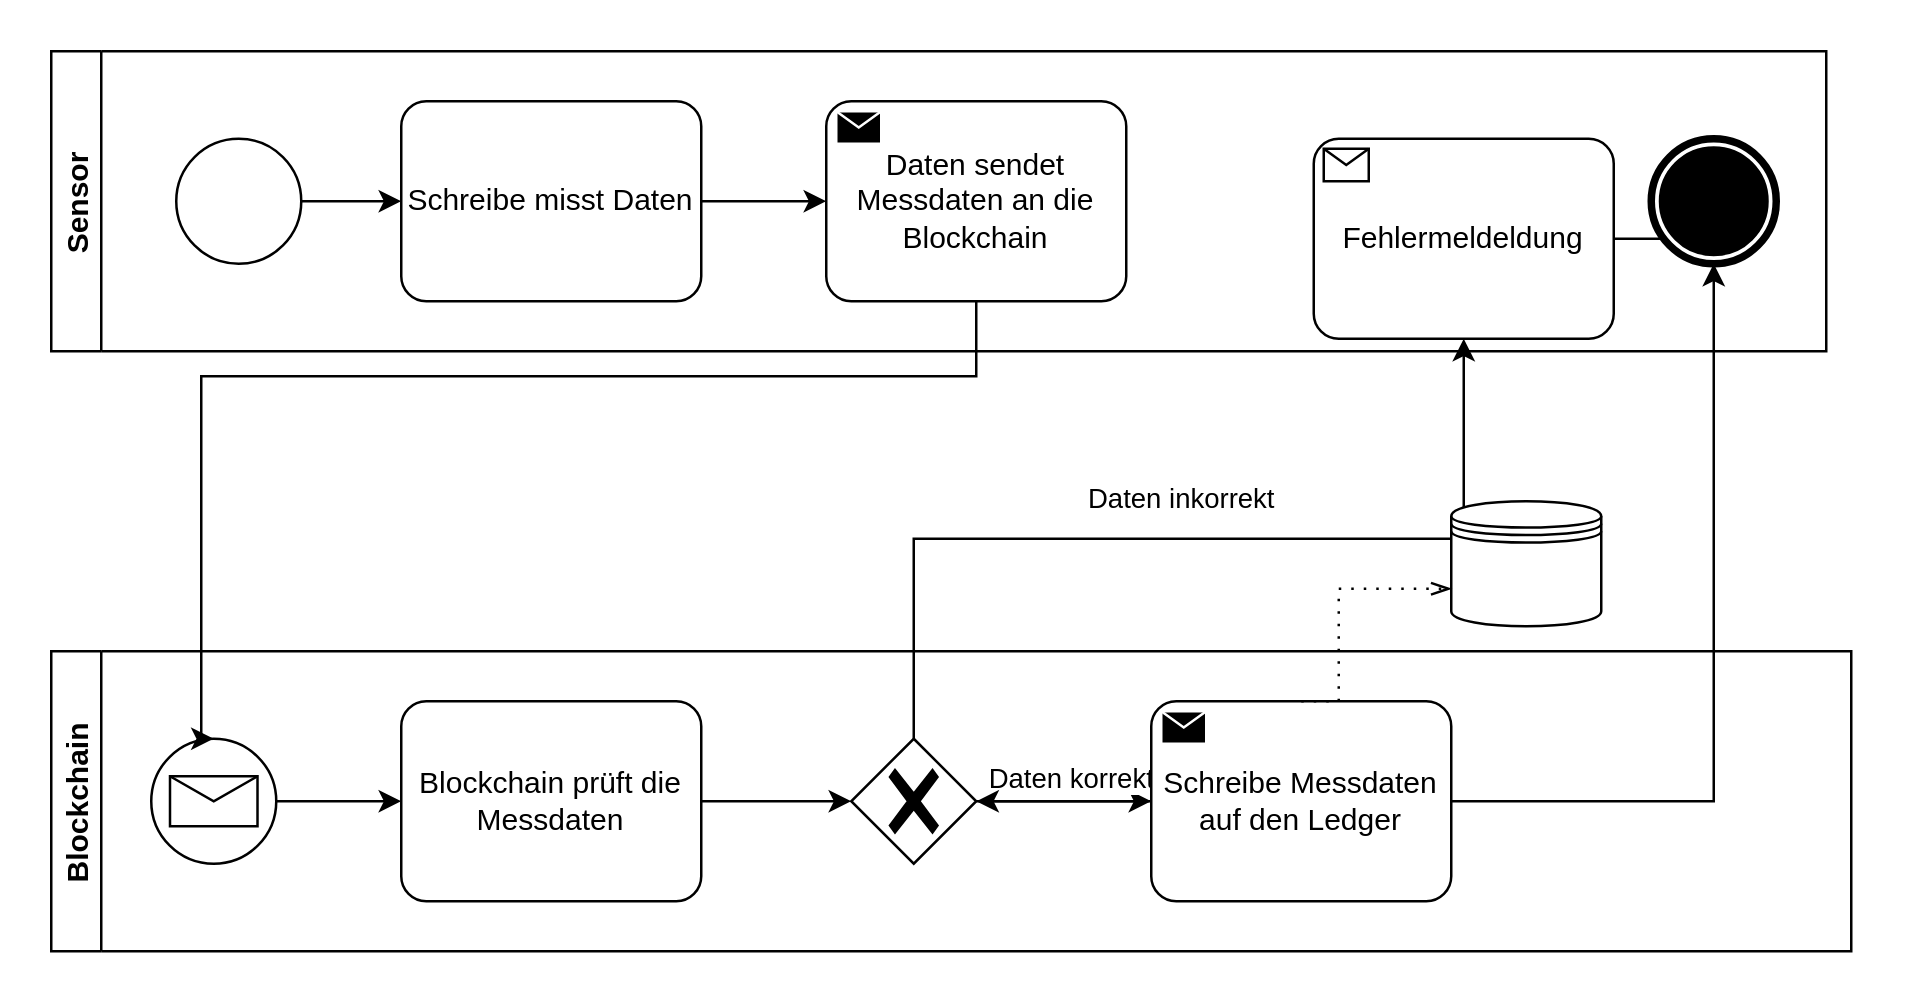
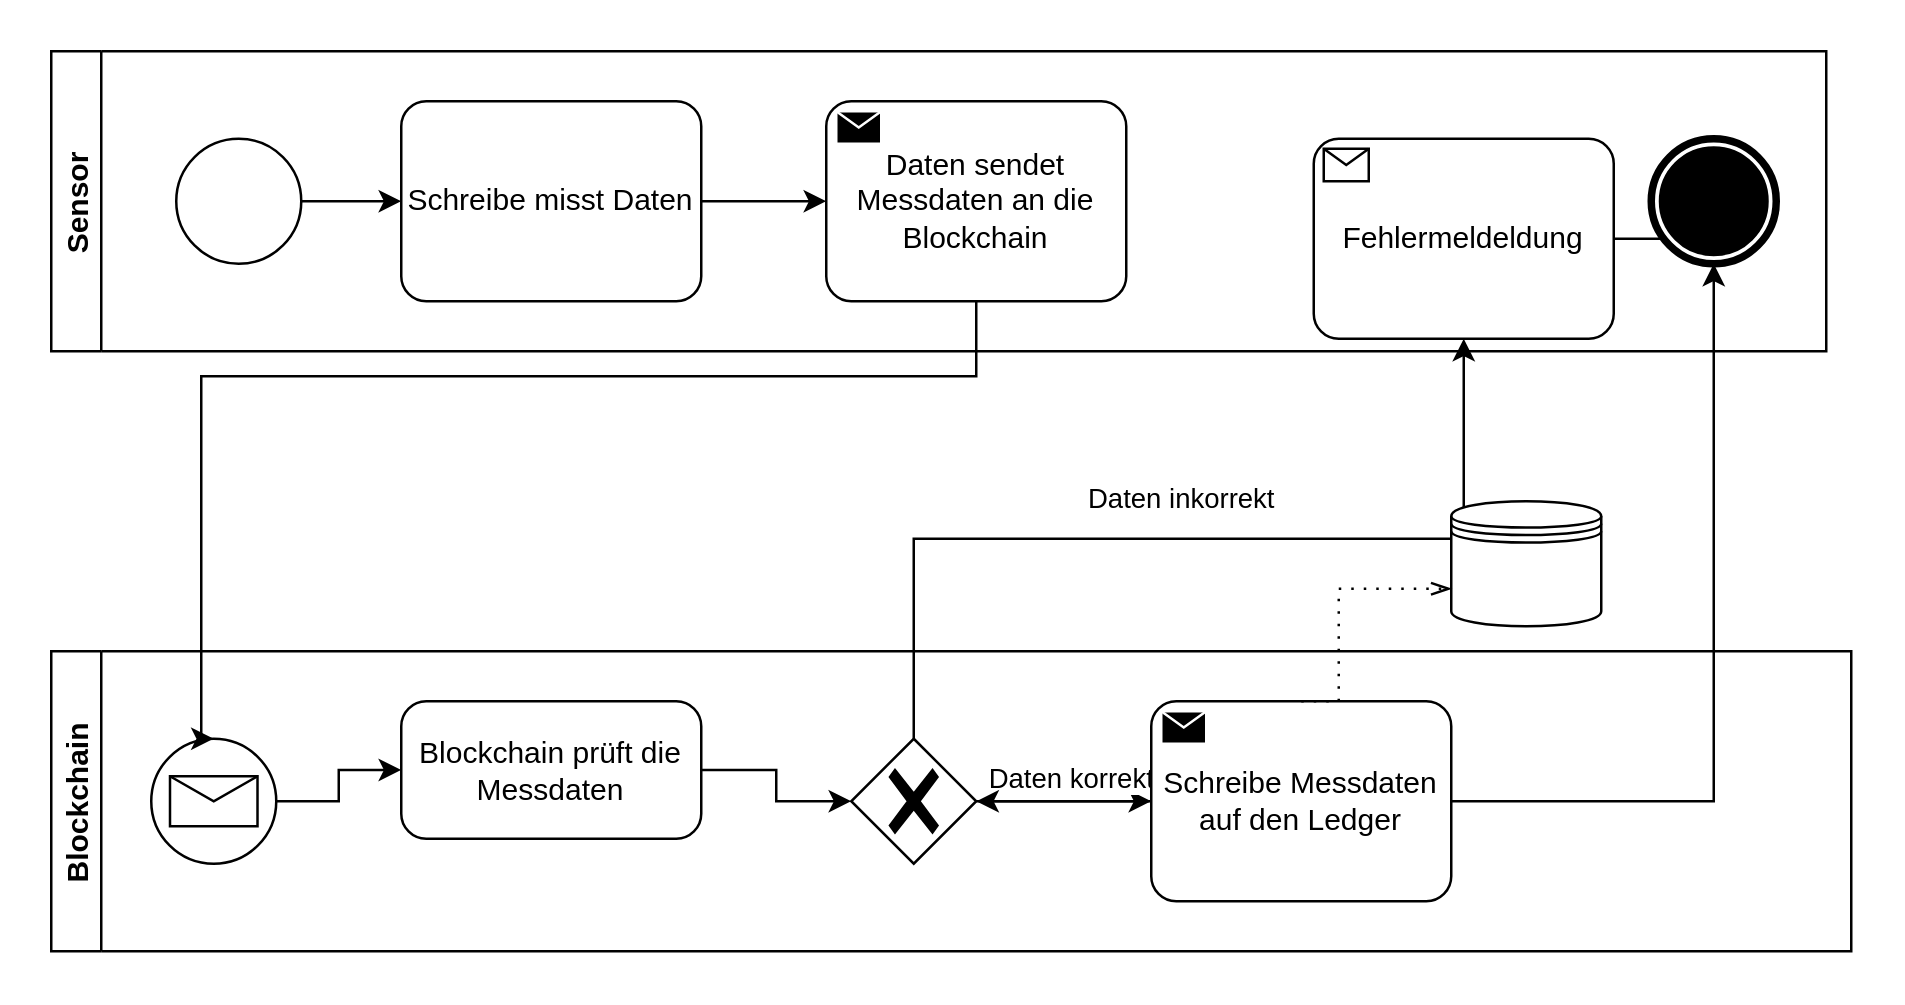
  <mxCell id="0" />
  <mxCell id="1" parent="0" />
  <mxCell id="2" value="Sensor" style="swimlane;startSize=20;horizontal=0;" parent="1" vertex="1"><mxGeometry x="20" y="20" width="710" height="120" as="geometry" /></mxCell>
  <mxCell id="3" style="edgeStyle=orthogonalEdgeStyle;rounded=0;orthogonalLoop=1;jettySize=auto;html=1;exitX=1;exitY=0.5;exitDx=0;exitDy=0;exitPerimeter=0;entryX=0;entryY=0.5;entryDx=0;entryDy=0;entryPerimeter=0;" parent="2" source="4" target="6" edge="1"><mxGeometry relative="1" as="geometry" /></mxCell>
  <mxCell id="4" value="" style="points=[[0.145,0.145,0],[0.5,0,0],[0.855,0.145,0],[1,0.5,0],[0.855,0.855,0],[0.5,1,0],[0.145,0.855,0],[0,0.5,0]];shape=mxgraph.bpmn.event;html=1;verticalLabelPosition=bottom;labelBackgroundColor=#ffffff;verticalAlign=top;align=center;perimeter=ellipsePerimeter;outlineConnect=0;aspect=fixed;outline=standard;symbol=general;" parent="2" vertex="1"><mxGeometry x="50" y="35" width="50" height="50" as="geometry" /></mxCell>
  <mxCell id="5" style="edgeStyle=orthogonalEdgeStyle;rounded=0;orthogonalLoop=1;jettySize=auto;html=1;exitX=1;exitY=0.5;exitDx=0;exitDy=0;exitPerimeter=0;entryX=0;entryY=0.5;entryDx=0;entryDy=0;entryPerimeter=0;" parent="2" source="6" edge="1"><mxGeometry relative="1" as="geometry"><mxPoint x="310" y="60" as="targetPoint" /></mxGeometry></mxCell>
  <mxCell id="6" value="Schreibe misst Daten" style="points=[[0.25,0,0],[0.5,0,0],[0.75,0,0],[1,0.25,0],[1,0.5,0],[1,0.75,0],[0.75,1,0],[0.5,1,0],[0.25,1,0],[0,0.75,0],[0,0.5,0],[0,0.25,0]];shape=mxgraph.bpmn.task;whiteSpace=wrap;rectStyle=rounded;size=10;taskMarker=abstract;" parent="2" vertex="1"><mxGeometry x="140" y="20" width="120" height="80" as="geometry" /></mxCell>
  <mxCell id="7" value="Daten sendet&#10;Messdaten an die Blockchain" style="points=[[0.25,0,0],[0.5,0,0],[0.75,0,0],[1,0.25,0],[1,0.5,0],[1,0.75,0],[0.75,1,0],[0.5,1,0],[0.25,1,0],[0,0.75,0],[0,0.5,0],[0,0.25,0]];shape=mxgraph.bpmn.task;whiteSpace=wrap;rectStyle=rounded;size=10;taskMarker=send;" parent="2" vertex="1"><mxGeometry x="310" y="20" width="120" height="80" as="geometry" /></mxCell>
  <mxCell id="8" style="edgeStyle=orthogonalEdgeStyle;rounded=0;orthogonalLoop=1;jettySize=auto;html=1;exitX=1;exitY=0.5;exitDx=0;exitDy=0;exitPerimeter=0;" parent="2" source="9" target="10" edge="1"><mxGeometry relative="1" as="geometry" /></mxCell>
  <mxCell id="9" value="Fehlermeldeldung" style="points=[[0.25,0,0],[0.5,0,0],[0.75,0,0],[1,0.25,0],[1,0.5,0],[1,0.75,0],[0.75,1,0],[0.5,1,0],[0.25,1,0],[0,0.75,0],[0,0.5,0],[0,0.25,0]];shape=mxgraph.bpmn.task;whiteSpace=wrap;rectStyle=rounded;size=10;taskMarker=receive;" parent="2" vertex="1"><mxGeometry x="505" y="35" width="120" height="80" as="geometry" /></mxCell>
  <mxCell id="10" value="" style="points=[[0.145,0.145,0],[0.5,0,0],[0.855,0.145,0],[1,0.5,0],[0.855,0.855,0],[0.5,1,0],[0.145,0.855,0],[0,0.5,0]];shape=mxgraph.bpmn.event;html=1;verticalLabelPosition=bottom;labelBackgroundColor=#ffffff;verticalAlign=top;align=center;perimeter=ellipsePerimeter;outlineConnect=0;aspect=fixed;outline=end;symbol=terminate;" parent="2" vertex="1"><mxGeometry x="640" y="35" width="50" height="50" as="geometry" /></mxCell>
  <mxCell id="11" value="Blockchain" style="swimlane;startSize=20;horizontal=0;" parent="1" vertex="1"><mxGeometry x="20" y="260" width="720" height="120" as="geometry" /></mxCell>
  <mxCell id="12" style="edgeStyle=orthogonalEdgeStyle;rounded=0;orthogonalLoop=1;jettySize=auto;html=1;exitX=1;exitY=0.5;exitDx=0;exitDy=0;exitPerimeter=0;" parent="11" source="13" target="15" edge="1"><mxGeometry relative="1" as="geometry" /></mxCell>
  <mxCell id="13" value="" style="points=[[0.145,0.145,0],[0.5,0,0],[0.855,0.145,0],[1,0.5,0],[0.855,0.855,0],[0.5,1,0],[0.145,0.855,0],[0,0.5,0]];shape=mxgraph.bpmn.event;html=1;verticalLabelPosition=bottom;labelBackgroundColor=#ffffff;verticalAlign=top;align=center;perimeter=ellipsePerimeter;outlineConnect=0;aspect=fixed;outline=standard;symbol=message;" parent="11" vertex="1"><mxGeometry x="40" y="35" width="50" height="50" as="geometry" /></mxCell>
  <mxCell id="14" style="edgeStyle=orthogonalEdgeStyle;rounded=0;orthogonalLoop=1;jettySize=auto;html=1;exitX=1;exitY=0.5;exitDx=0;exitDy=0;exitPerimeter=0;entryX=0;entryY=0.5;entryDx=0;entryDy=0;entryPerimeter=0;" parent="11" source="15" target="18" edge="1"><mxGeometry relative="1" as="geometry" /></mxCell>
- <mxCell id="15" value="Blockchain prüft die Messdaten" style="points=[[0.25,0,0],[0.5,0,0],[0.75,0,0],[1,0.25,0],[1,0.5,0],[1,0.75,0],[0.75,1,0],[0.5,1,0],[0.25,1,0],[0,0.75,0],[0,0.5,0],[0,0.25,0]];shape=mxgraph.bpmn.task;whiteSpace=wrap;rectStyle=rounded;size=10;taskMarker=abstract;" parent="11" vertex="1"><mxGeometry x="140" y="20" width="120" height="80" as="geometry" /></mxCell>
+ <mxCell id="15" value="Blockchain prüft die Messdaten" style="points=[[0.25,0,0],[0.5,0,0],[0.75,0,0],[1,0.25,0],[1,0.5,0],[1,0.75,0],[0.75,1,0],[0.5,1,0],[0.25,1,0],[0,0.75,0],[0,0.5,0],[0,0.25,0]];shape=mxgraph.bpmn.task;whiteSpace=wrap;rectStyle=rounded;size=10;taskMarker=abstract;" parent="11" vertex="1"><mxGeometry x="140" y="20" width="120" height="55" as="geometry" /></mxCell>
  <mxCell id="16" style="edgeStyle=orthogonalEdgeStyle;rounded=0;orthogonalLoop=1;jettySize=auto;html=1;exitX=1;exitY=0.5;exitDx=0;exitDy=0;exitPerimeter=0;entryX=0;entryY=0.5;entryDx=0;entryDy=0;entryPerimeter=0;" parent="11" source="18" target="20" edge="1"><mxGeometry relative="1" as="geometry"><mxPoint x="430" y="60" as="targetPoint" /></mxGeometry></mxCell>
  <mxCell id="17" value="Daten korrekt" style="edgeLabel;html=1;align=center;verticalAlign=middle;resizable=0;points=[];" parent="16" vertex="1" connectable="0"><mxGeometry x="-0.2" y="-3" relative="1" as="geometry"><mxPoint x="9" y="-13" as="offset" /></mxGeometry></mxCell>
  <mxCell id="18" value="" style="points=[[0.25,0.25,0],[0.5,0,0],[0.75,0.25,0],[1,0.5,0],[0.75,0.75,0],[0.5,1,0],[0.25,0.75,0],[0,0.5,0]];shape=mxgraph.bpmn.gateway2;html=1;verticalLabelPosition=bottom;labelBackgroundColor=#ffffff;verticalAlign=top;align=center;perimeter=rhombusPerimeter;outlineConnect=0;outline=none;symbol=none;gwType=exclusive;" parent="11" vertex="1"><mxGeometry x="320" y="35" width="50" height="50" as="geometry" /></mxCell>
  <mxCell id="19" value="" style="edgeStyle=orthogonalEdgeStyle;rounded=0;orthogonalLoop=1;jettySize=auto;html=1;" parent="11" source="20" target="18" edge="1"><mxGeometry relative="1" as="geometry" /></mxCell>
  <mxCell id="20" value="Schreibe Messdaten auf den Ledger" style="points=[[0.25,0,0],[0.5,0,0],[0.75,0,0],[1,0.25,0],[1,0.5,0],[1,0.75,0],[0.75,1,0],[0.5,1,0],[0.25,1,0],[0,0.75,0],[0,0.5,0],[0,0.25,0]];shape=mxgraph.bpmn.task;whiteSpace=wrap;rectStyle=rounded;size=10;taskMarker=send;" parent="11" vertex="1"><mxGeometry x="440" y="20" width="120" height="80" as="geometry" /></mxCell>
  <mxCell id="21" style="edgeStyle=orthogonalEdgeStyle;rounded=0;orthogonalLoop=1;jettySize=auto;html=1;exitX=0.5;exitY=1;exitDx=0;exitDy=0;exitPerimeter=0;entryX=0.5;entryY=0;entryDx=0;entryDy=0;entryPerimeter=0;" parent="1" source="7" target="13" edge="1"><mxGeometry relative="1" as="geometry"><Array as="points"><mxPoint x="390" y="150" /><mxPoint x="80" y="150" /></Array></mxGeometry></mxCell>
  <mxCell id="22" style="edgeStyle=orthogonalEdgeStyle;rounded=0;orthogonalLoop=1;jettySize=auto;html=1;exitX=0.5;exitY=0;exitDx=0;exitDy=0;exitPerimeter=0;" parent="1" source="18" target="9" edge="1"><mxGeometry relative="1" as="geometry" /></mxCell>
  <mxCell id="23" value="Daten inkorrekt" style="edgeLabel;html=1;align=center;verticalAlign=middle;resizable=0;points=[];" parent="22" vertex="1" connectable="0"><mxGeometry x="-0.02" y="3" relative="1" as="geometry"><mxPoint y="-14" as="offset" /></mxGeometry></mxCell>
  <mxCell id="24" style="edgeStyle=orthogonalEdgeStyle;rounded=0;orthogonalLoop=1;jettySize=auto;html=1;exitX=1;exitY=0.5;exitDx=0;exitDy=0;exitPerimeter=0;entryX=0.5;entryY=1;entryDx=0;entryDy=0;entryPerimeter=0;" parent="1" source="20" target="10" edge="1"><mxGeometry relative="1" as="geometry" /></mxCell>
  <mxCell id="25" value="" style="shape=datastore;whiteSpace=wrap;html=1;labelPosition=center;verticalLabelPosition=bottom;align=center;verticalAlign=top;" parent="1" vertex="1"><mxGeometry x="580" y="200" width="60" height="50" as="geometry" /></mxCell>
  <mxCell id="26" value="" style="edgeStyle=elbowEdgeStyle;fontSize=12;html=1;endFill=0;startFill=0;endSize=6;startSize=6;dashed=1;dashPattern=1 4;endArrow=openThin;startArrow=none;rounded=0;exitX=0.5;exitY=0;exitDx=0;exitDy=0;exitPerimeter=0;entryX=0;entryY=0.7;entryDx=0;entryDy=0;" parent="1" source="20" target="25" edge="1"><mxGeometry width="160" relative="1" as="geometry"><mxPoint x="270" y="160" as="sourcePoint" /><mxPoint x="430" y="160" as="targetPoint" /><Array as="points"><mxPoint x="535" y="260" /></Array></mxGeometry></mxCell>
